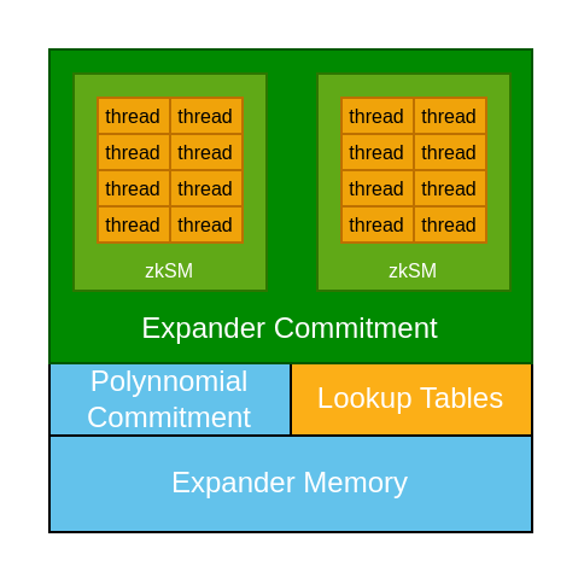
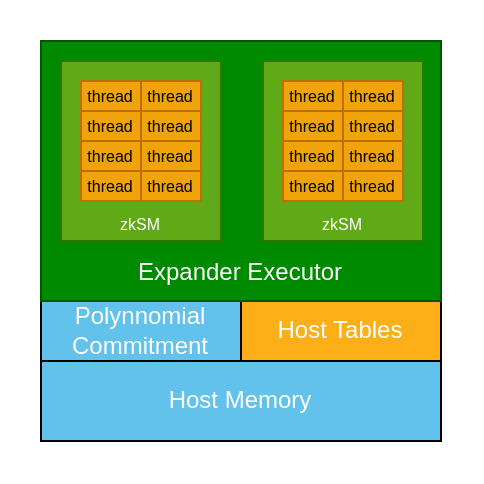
  <mxCell id="0" />
  <mxCell id="1" parent="0" />
- <mxCell id="2" value="Expander Memory" style="shape=rectangle;fillColor=#63C2EB;fontColor=#ffffff;strokeColor=black;rounded=0;whiteSpace=wrap;html=1;" parent="1" vertex="1"><mxGeometry y="180" width="200" height="40" as="geometry" x="20" /></mxCell>
+ <mxCell id="2" value="Host Memory" style="shape=rectangle;fillColor=#63C2EB;fontColor=#ffffff;strokeColor=black;rounded=0;whiteSpace=wrap;html=1;" parent="1" vertex="1"><mxGeometry y="180" width="200" height="40" as="geometry" x="20" /></mxCell>
  <mxCell id="3" value="Polynnomial Commitment" style="shape=rectangle;fillColor=#63C2EB;fontColor=#ffffff;strokeColor=black;rounded=0;whiteSpace=wrap;html=1;" parent="1" vertex="1"><mxGeometry y="150" width="100" height="30" as="geometry" x="20" /></mxCell>
- <mxCell id="4" value="Lookup Tables" style="shape=rectangle;fillColor=#FCAF17;fontColor=#ffffff;strokeColor=black;rounded=0;whiteSpace=wrap;html=1;" parent="1" vertex="1"><mxGeometry x="120" y="150" width="100" height="30" as="geometry" /></mxCell>
- <mxCell id="5" value="&lt;br&gt;&lt;br&gt;&lt;br&gt;&lt;br&gt;&lt;br&gt;&lt;br&gt;&lt;br&gt;Expander Commitment" style="shape=rectangle;fillColor=#008a00;fontColor=#ffffff;strokeColor=#005700;rounded=0;whiteSpace=wrap;html=1;" parent="1" vertex="1"><mxGeometry width="200" height="130" as="geometry" x="20" y="20" /></mxCell>
+ <mxCell id="4" value="Host Tables" style="shape=rectangle;fillColor=#FCAF17;fontColor=#ffffff;strokeColor=black;rounded=0;whiteSpace=wrap;html=1;" parent="1" vertex="1"><mxGeometry x="120" y="150" width="100" height="30" as="geometry" /></mxCell>
+ <mxCell id="5" value="&lt;br&gt;&lt;br&gt;&lt;br&gt;&lt;br&gt;&lt;br&gt;&lt;br&gt;&lt;br&gt;Expander Executor" style="shape=rectangle;fillColor=#008a00;fontColor=#ffffff;strokeColor=#005700;rounded=0;whiteSpace=wrap;html=1;" parent="1" vertex="1"><mxGeometry width="200" height="130" as="geometry" x="20" y="20" /></mxCell>
  <mxCell id="6" value="&lt;font style=&quot;font-size: 8px;&quot;&gt;&lt;br&gt;&lt;br&gt;&lt;br&gt;&lt;br&gt;&lt;br&gt;zkSM&lt;/font&gt;" style="whiteSpace=wrap;html=1;fillColor=#60a917;fontColor=#ffffff;strokeColor=#2D7600;align=center;" parent="1" vertex="1"><mxGeometry x="30" y="30" width="80" height="90" as="geometry" /></mxCell>
  <mxCell id="7" value="thread" style="whiteSpace=wrap;html=1;fontSize=8;fillColor=#f0a30a;fontColor=#000000;strokeColor=#BD7000;" parent="1" vertex="1"><mxGeometry x="40" y="40" width="30" height="15" as="geometry" /></mxCell>
  <mxCell id="8" value="thread" style="whiteSpace=wrap;html=1;fontSize=8;fillColor=#f0a30a;fontColor=#000000;strokeColor=#BD7000;" parent="1" vertex="1"><mxGeometry x="70" y="40" width="30" height="15" as="geometry" /></mxCell>
  <mxCell id="9" value="thread" style="whiteSpace=wrap;html=1;fontSize=8;fillColor=#f0a30a;fontColor=#000000;strokeColor=#BD7000;" parent="1" vertex="1"><mxGeometry x="40" y="55" width="30" height="15" as="geometry" /></mxCell>
  <mxCell id="10" value="thread" style="whiteSpace=wrap;html=1;fontSize=8;fillColor=#f0a30a;fontColor=#000000;strokeColor=#BD7000;" parent="1" vertex="1"><mxGeometry x="70" y="55" width="30" height="15" as="geometry" /></mxCell>
  <mxCell id="11" value="thread" style="whiteSpace=wrap;html=1;fontSize=8;fillColor=#f0a30a;fontColor=#000000;strokeColor=#BD7000;" parent="1" vertex="1"><mxGeometry x="40" y="70" width="30" height="15" as="geometry" /></mxCell>
  <mxCell id="12" value="thread" style="whiteSpace=wrap;html=1;fontSize=8;fillColor=#f0a30a;fontColor=#000000;strokeColor=#BD7000;" parent="1" vertex="1"><mxGeometry x="70" y="70" width="30" height="15" as="geometry" /></mxCell>
  <mxCell id="13" value="thread" style="whiteSpace=wrap;html=1;fontSize=8;fillColor=#f0a30a;fontColor=#000000;strokeColor=#BD7000;" parent="1" vertex="1"><mxGeometry x="40" y="85" width="30" height="15" as="geometry" /></mxCell>
  <mxCell id="14" value="thread" style="whiteSpace=wrap;html=1;fontSize=8;fillColor=#f0a30a;fontColor=#000000;strokeColor=#BD7000;" parent="1" vertex="1"><mxGeometry x="70" y="85" width="30" height="15" as="geometry" /></mxCell>
  <mxCell id="15" value="&lt;font style=&quot;font-size: 8px;&quot;&gt;&lt;br&gt;&lt;br&gt;&lt;br&gt;&lt;br&gt;&lt;br&gt;zkSM&lt;/font&gt;" style="whiteSpace=wrap;html=1;fillColor=#60a917;fontColor=#ffffff;strokeColor=#2D7600;align=center;" parent="1" vertex="1"><mxGeometry x="131" y="30" width="80" height="90" as="geometry" /></mxCell>
  <mxCell id="16" value="thread" style="whiteSpace=wrap;html=1;fontSize=8;fillColor=#f0a30a;fontColor=#000000;strokeColor=#BD7000;" parent="1" vertex="1"><mxGeometry x="141" y="40" width="30" height="15" as="geometry" /></mxCell>
  <mxCell id="17" value="thread" style="whiteSpace=wrap;html=1;fontSize=8;fillColor=#f0a30a;fontColor=#000000;strokeColor=#BD7000;" parent="1" vertex="1"><mxGeometry x="171" y="40" width="30" height="15" as="geometry" /></mxCell>
  <mxCell id="18" value="thread" style="whiteSpace=wrap;html=1;fontSize=8;fillColor=#f0a30a;fontColor=#000000;strokeColor=#BD7000;" parent="1" vertex="1"><mxGeometry x="141" y="55" width="30" height="15" as="geometry" /></mxCell>
  <mxCell id="19" value="thread" style="whiteSpace=wrap;html=1;fontSize=8;fillColor=#f0a30a;fontColor=#000000;strokeColor=#BD7000;" parent="1" vertex="1"><mxGeometry x="171" y="55" width="30" height="15" as="geometry" /></mxCell>
  <mxCell id="20" value="thread" style="whiteSpace=wrap;html=1;fontSize=8;fillColor=#f0a30a;fontColor=#000000;strokeColor=#BD7000;" parent="1" vertex="1"><mxGeometry x="141" y="70" width="30" height="15" as="geometry" /></mxCell>
  <mxCell id="21" value="thread" style="whiteSpace=wrap;html=1;fontSize=8;fillColor=#f0a30a;fontColor=#000000;strokeColor=#BD7000;" parent="1" vertex="1"><mxGeometry x="171" y="70" width="30" height="15" as="geometry" /></mxCell>
  <mxCell id="22" value="thread" style="whiteSpace=wrap;html=1;fontSize=8;fillColor=#f0a30a;fontColor=#000000;strokeColor=#BD7000;" parent="1" vertex="1"><mxGeometry x="141" y="85" width="30" height="15" as="geometry" /></mxCell>
  <mxCell id="23" value="thread" style="whiteSpace=wrap;html=1;fontSize=8;fillColor=#f0a30a;fontColor=#000000;strokeColor=#BD7000;" parent="1" vertex="1"><mxGeometry x="171" y="85" width="30" height="15" as="geometry" /></mxCell>
